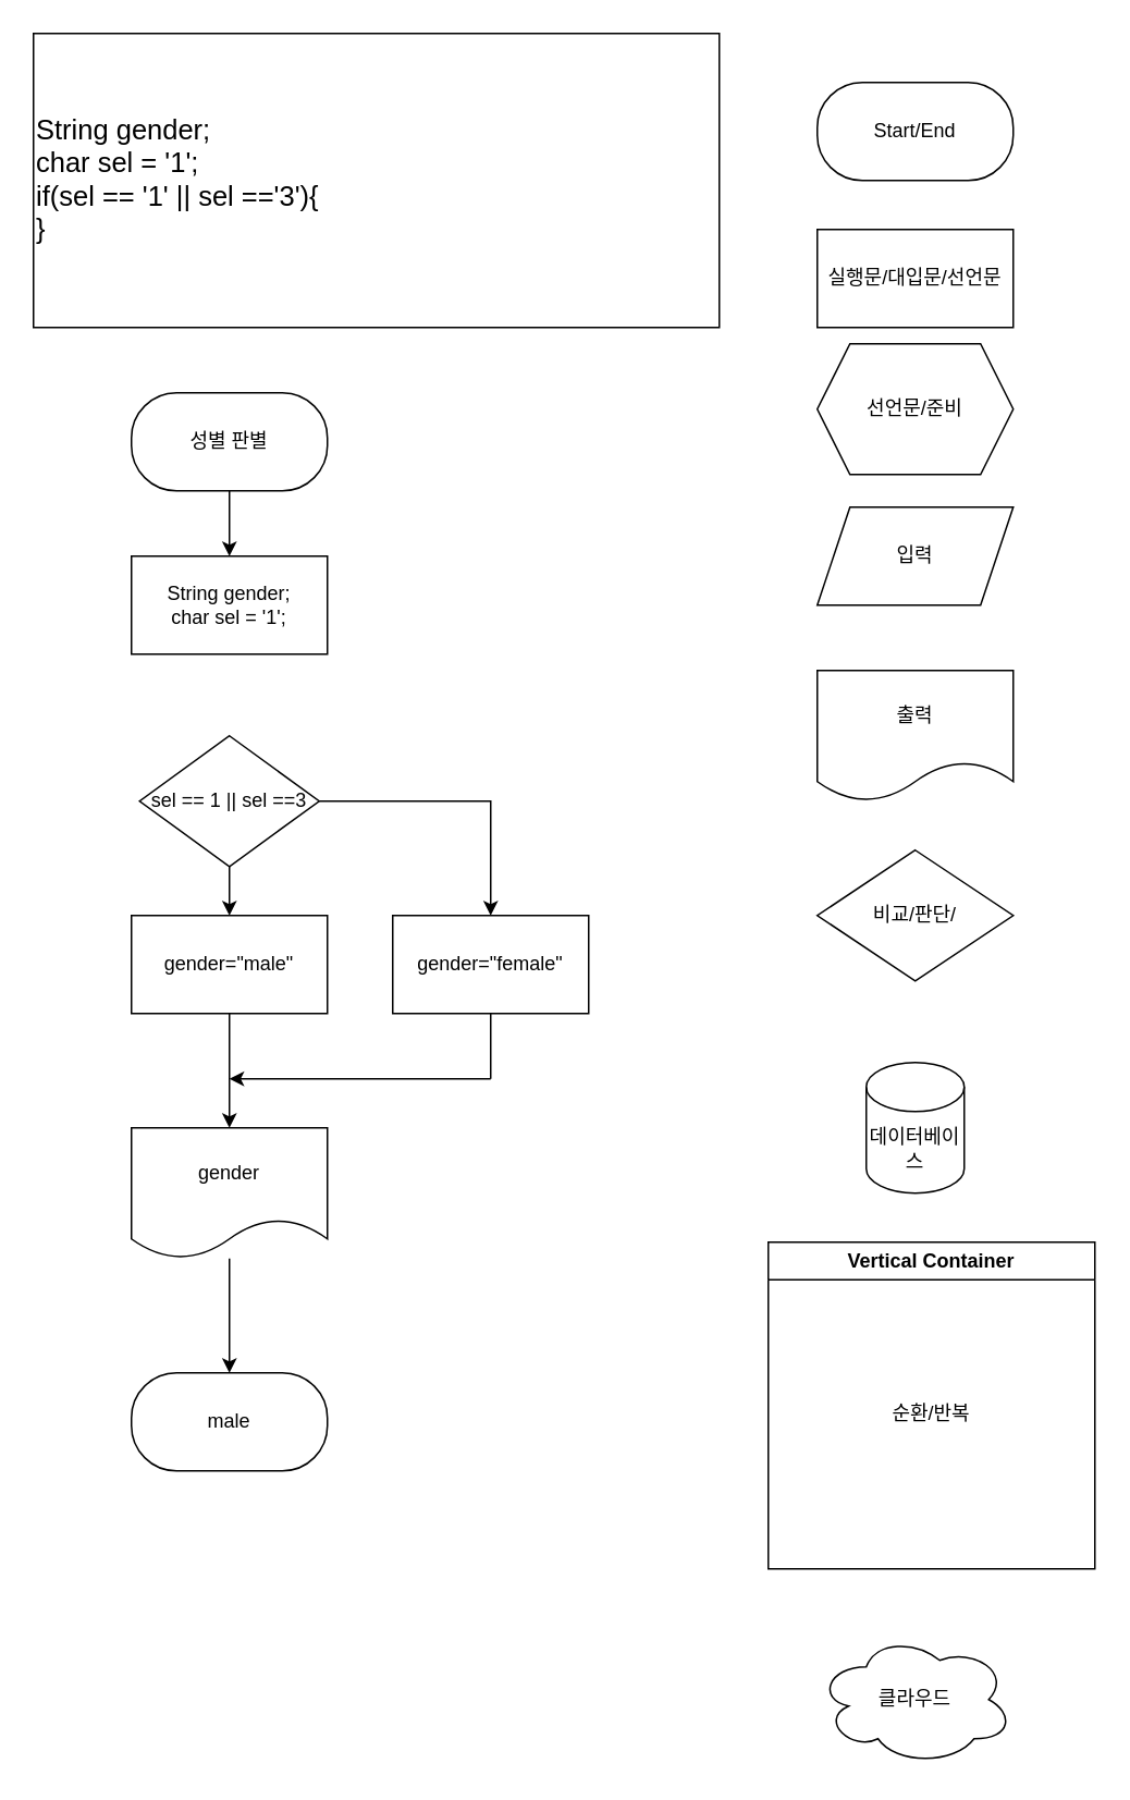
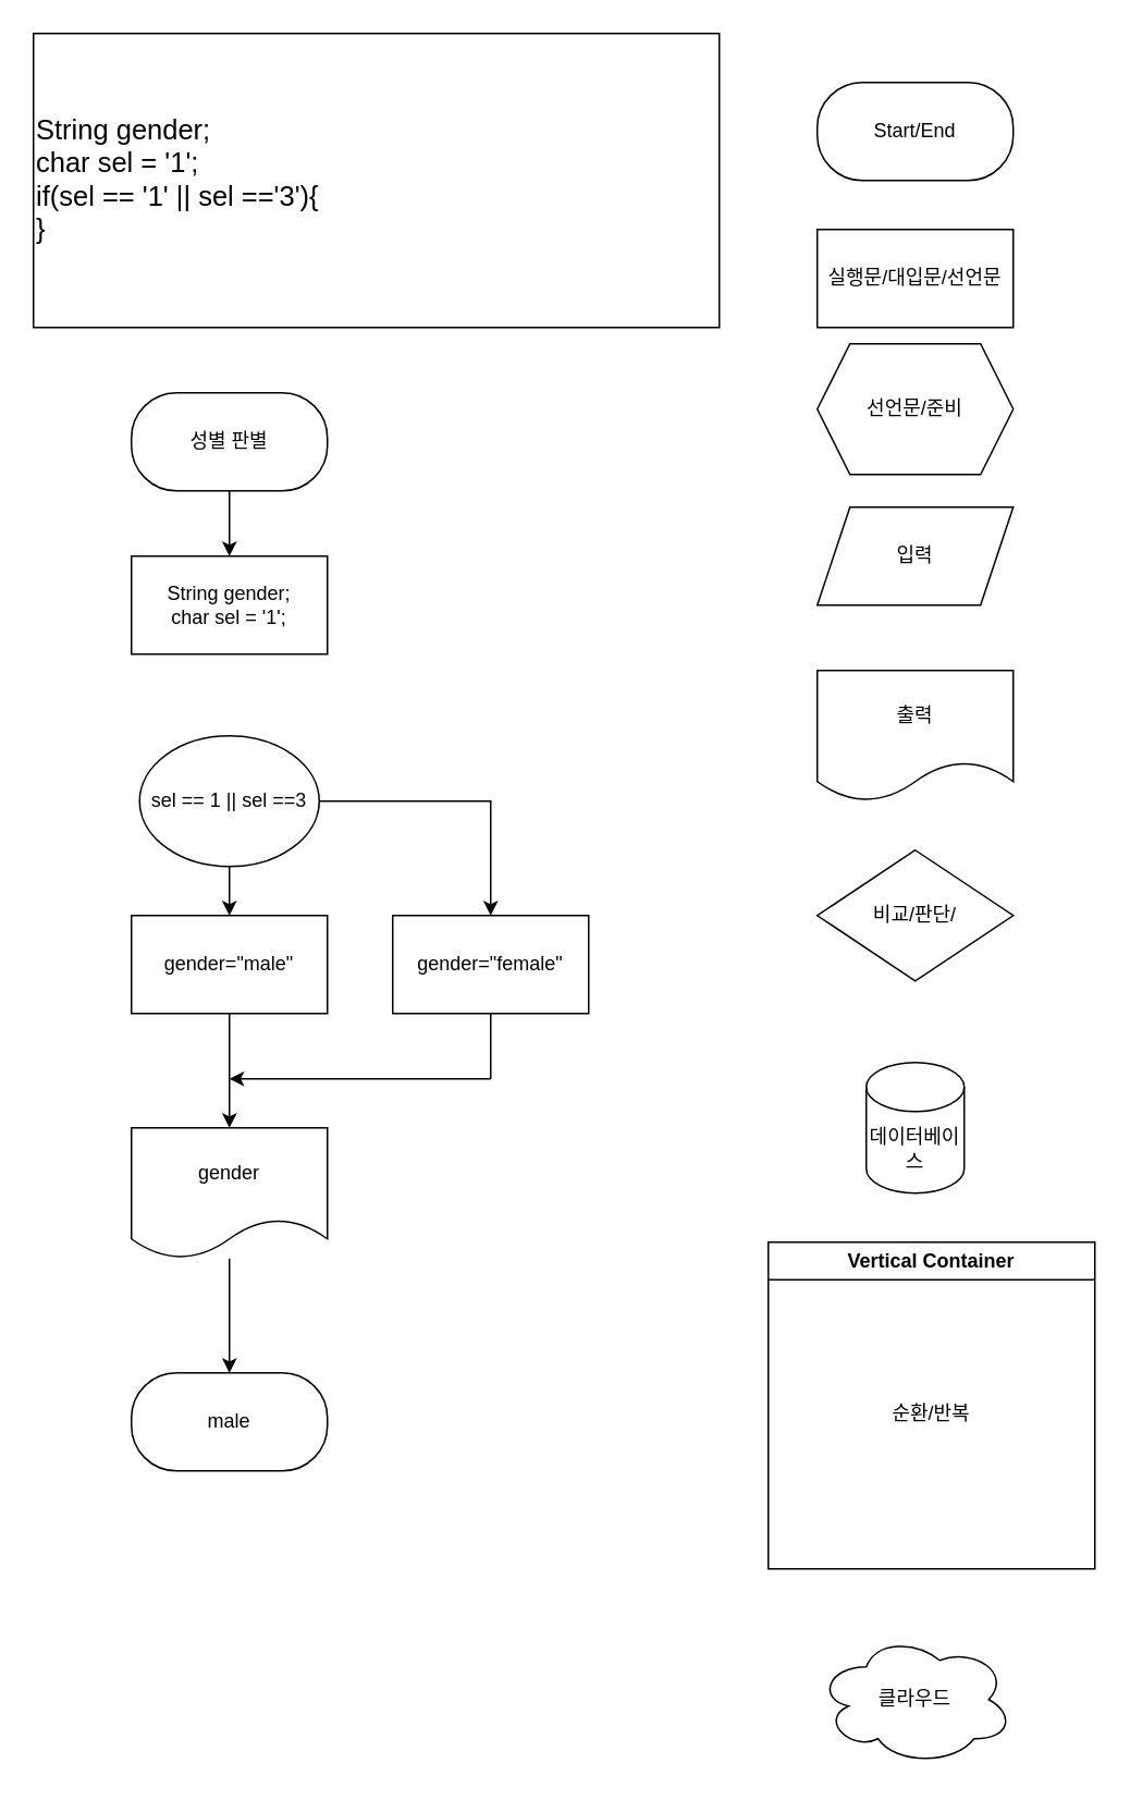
  <mxCell id="0" />
  <mxCell id="1" parent="0" />
  <mxCell id="2" value="출력" style="shape=document;whiteSpace=wrap;html=1;boundedLbl=1;" vertex="1" parent="1"><mxGeometry x="500" y="410" width="120" height="80" as="geometry" /></mxCell>
  <mxCell id="3" value="비교/판단/" style="rhombus;whiteSpace=wrap;html=1;" vertex="1" parent="1"><mxGeometry x="500" y="520" width="120" height="80" as="geometry" /></mxCell>
  <mxCell id="4" value="실행문/대입문/선언문" style="rounded=0;whiteSpace=wrap;html=1;" vertex="1" parent="1"><mxGeometry x="500" y="140" width="120" height="60" as="geometry" /></mxCell>
  <mxCell id="5" value="선언문/준비" style="shape=hexagon;perimeter=hexagonPerimeter2;whiteSpace=wrap;html=1;fixedSize=1;" vertex="1" parent="1"><mxGeometry x="500" y="210" width="120" height="80" as="geometry" /></mxCell>
  <mxCell id="6" value="Start/End" style="rounded=1;whiteSpace=wrap;html=1;arcSize=46;" vertex="1" parent="1"><mxGeometry x="500" y="50" width="120" height="60" as="geometry" /></mxCell>
  <mxCell id="7" value="입력" style="shape=parallelogram;perimeter=parallelogramPerimeter;whiteSpace=wrap;html=1;fixedSize=1;" vertex="1" parent="1"><mxGeometry x="500" y="310" width="120" height="60" as="geometry" /></mxCell>
  <mxCell id="8" value="데이터베이스" style="shape=cylinder3;whiteSpace=wrap;html=1;boundedLbl=1;backgroundOutline=1;size=15;" vertex="1" parent="1"><mxGeometry x="530" y="650" width="60" height="80" as="geometry" /></mxCell>
  <mxCell id="9" value="Vertical Container" style="swimlane;whiteSpace=wrap;html=1;" vertex="1" parent="1"><mxGeometry x="470" y="760" width="200" height="200" as="geometry" /></mxCell>
  <mxCell id="10" value="순환/반복" style="text;html=1;align=center;verticalAlign=middle;whiteSpace=wrap;rounded=0;" vertex="1" parent="9"><mxGeometry x="70" y="90" width="60" height="30" as="geometry" /></mxCell>
  <mxCell id="11" value="클라우드" style="ellipse;shape=cloud;whiteSpace=wrap;html=1;" vertex="1" parent="1"><mxGeometry x="500" y="1000" width="120" height="80" as="geometry" /></mxCell>
  <mxCell id="12" value="&lt;font style=&quot;font-size: 17px;&quot;&gt;String gender;&lt;br&gt;&lt;/font&gt;&lt;div style=&quot;font-size: 17px;&quot;&gt;&lt;span style=&quot;background-color: initial;&quot;&gt;&lt;font style=&quot;font-size: 17px;&quot;&gt;char sel = '1';&lt;/font&gt;&lt;/span&gt;&lt;/div&gt;&lt;div style=&quot;font-size: 17px;&quot;&gt;&lt;span style=&quot;background-color: initial;&quot;&gt;&lt;font style=&quot;font-size: 17px;&quot;&gt;if(sel == '1' || sel =='3'){&lt;/font&gt;&lt;/span&gt;&lt;/div&gt;&lt;div style=&quot;font-size: 17px;&quot;&gt;&lt;font style=&quot;font-size: 17px;&quot;&gt;}&lt;/font&gt;&lt;/div&gt;" style="rounded=0;whiteSpace=wrap;html=1;align=left;" vertex="1" parent="1"><mxGeometry x="20" y="20" width="420" height="180" as="geometry" /></mxCell>
  <mxCell id="13" style="edgeStyle=orthogonalEdgeStyle;rounded=0;orthogonalLoop=1;jettySize=auto;html=1;exitX=0.5;exitY=1;exitDx=0;exitDy=0;entryX=0.5;entryY=0;entryDx=0;entryDy=0;" edge="1" parent="1" source="14" target="15"><mxGeometry relative="1" as="geometry" /></mxCell>
  <mxCell id="14" value="성별 판별" style="rounded=1;whiteSpace=wrap;html=1;arcSize=46;" vertex="1" parent="1"><mxGeometry x="80" y="240" width="120" height="60" as="geometry" /></mxCell>
  <mxCell id="15" value="String gender;&lt;br&gt;char sel = '1';" style="rounded=0;whiteSpace=wrap;html=1;" vertex="1" parent="1"><mxGeometry x="80" y="340" width="120" height="60" as="geometry" /></mxCell>
  <mxCell id="16" style="edgeStyle=orthogonalEdgeStyle;rounded=0;orthogonalLoop=1;jettySize=auto;html=1;exitX=0.5;exitY=1;exitDx=0;exitDy=0;entryX=0.5;entryY=0;entryDx=0;entryDy=0;" edge="1" parent="1" source="18" target="20"><mxGeometry relative="1" as="geometry" /></mxCell>
  <mxCell id="17" style="edgeStyle=orthogonalEdgeStyle;rounded=0;orthogonalLoop=1;jettySize=auto;html=1;exitX=1;exitY=0.5;exitDx=0;exitDy=0;entryX=0.5;entryY=0;entryDx=0;entryDy=0;" edge="1" parent="1" source="18" target="21"><mxGeometry relative="1" as="geometry" /></mxCell>
- <mxCell id="18" value="sel == 1 || sel ==3" style="rhombus;whiteSpace=wrap;html=1;" vertex="1" parent="1"><mxGeometry x="85" y="450" width="110" height="80" as="geometry" /></mxCell>
+ <mxCell id="18" value="sel == 1 || sel ==3" style="ellipse;whiteSpace=wrap;html=1;" vertex="1" parent="1"><mxGeometry x="85" y="450" width="110" height="80" as="geometry" /></mxCell>
  <mxCell id="19" style="edgeStyle=orthogonalEdgeStyle;rounded=0;orthogonalLoop=1;jettySize=auto;html=1;exitX=0.5;exitY=1;exitDx=0;exitDy=0;entryX=0.5;entryY=0;entryDx=0;entryDy=0;" edge="1" parent="1" source="20" target="23"><mxGeometry relative="1" as="geometry" /></mxCell>
  <mxCell id="20" value="gender=&quot;male&quot;" style="rounded=0;whiteSpace=wrap;html=1;" vertex="1" parent="1"><mxGeometry x="80" y="560" width="120" height="60" as="geometry" /></mxCell>
  <mxCell id="21" value="gender=&quot;female&quot;" style="rounded=0;whiteSpace=wrap;html=1;" vertex="1" parent="1"><mxGeometry x="240" y="560" width="120" height="60" as="geometry" /></mxCell>
  <mxCell id="22" value="" style="edgeStyle=orthogonalEdgeStyle;rounded=0;orthogonalLoop=1;jettySize=auto;html=1;" edge="1" parent="1" source="23" target="24"><mxGeometry relative="1" as="geometry" /></mxCell>
  <mxCell id="23" value="gender" style="shape=document;whiteSpace=wrap;html=1;boundedLbl=1;" vertex="1" parent="1"><mxGeometry x="80" y="690" width="120" height="80" as="geometry" /></mxCell>
  <mxCell id="24" value="male" style="rounded=1;whiteSpace=wrap;html=1;arcSize=46;" vertex="1" parent="1"><mxGeometry x="80" y="840" width="120" height="60" as="geometry" /></mxCell>
  <mxCell id="25" value="" style="endArrow=classic;html=1;rounded=0;" edge="1" parent="1"><mxGeometry width="50" height="50" relative="1" as="geometry"><mxPoint x="300" y="660" as="sourcePoint" /><mxPoint x="140" y="660" as="targetPoint" /></mxGeometry></mxCell>
  <mxCell id="26" value="" style="endArrow=none;html=1;rounded=0;entryX=0.5;entryY=1;entryDx=0;entryDy=0;" edge="1" parent="1" target="21"><mxGeometry width="50" height="50" relative="1" as="geometry"><mxPoint x="300" y="660" as="sourcePoint" /><mxPoint x="400" y="600" as="targetPoint" /></mxGeometry></mxCell>
